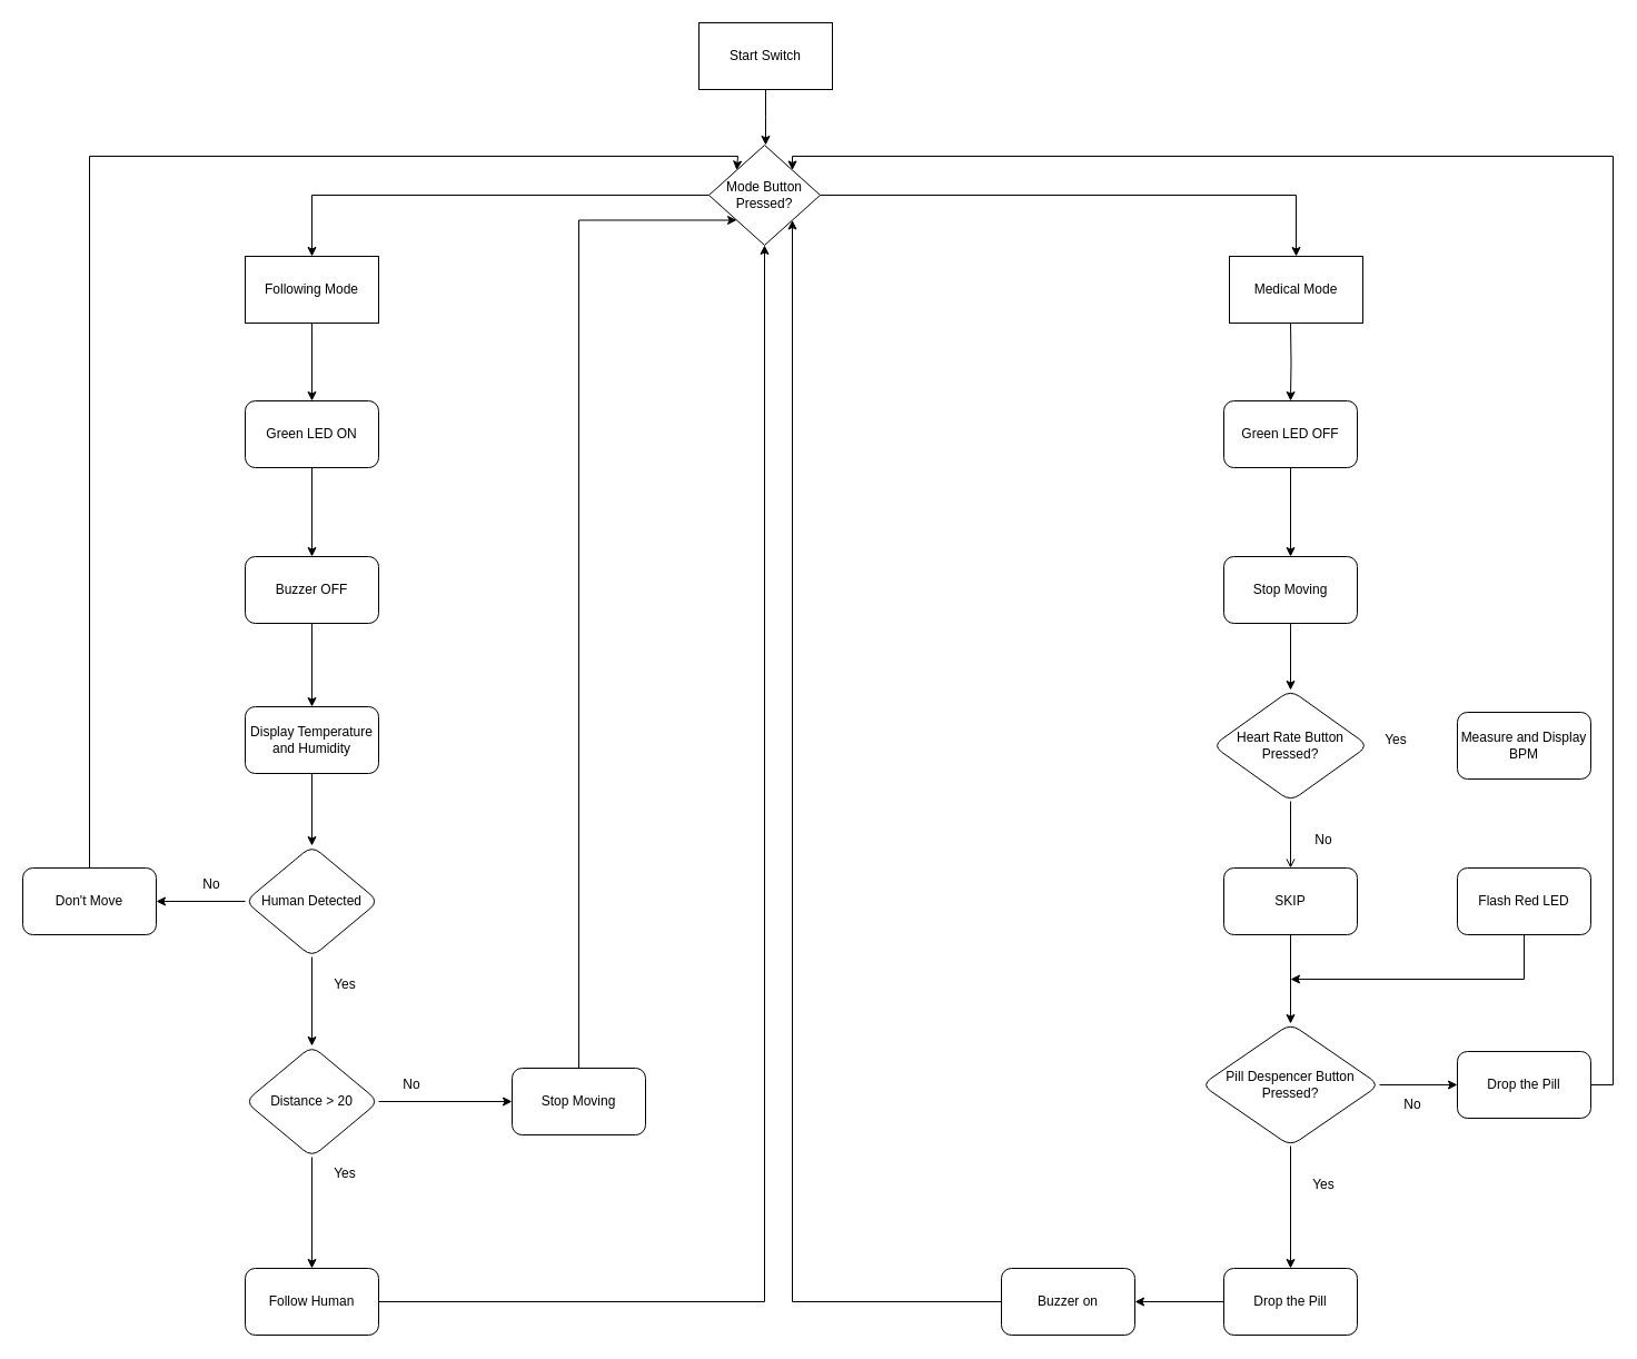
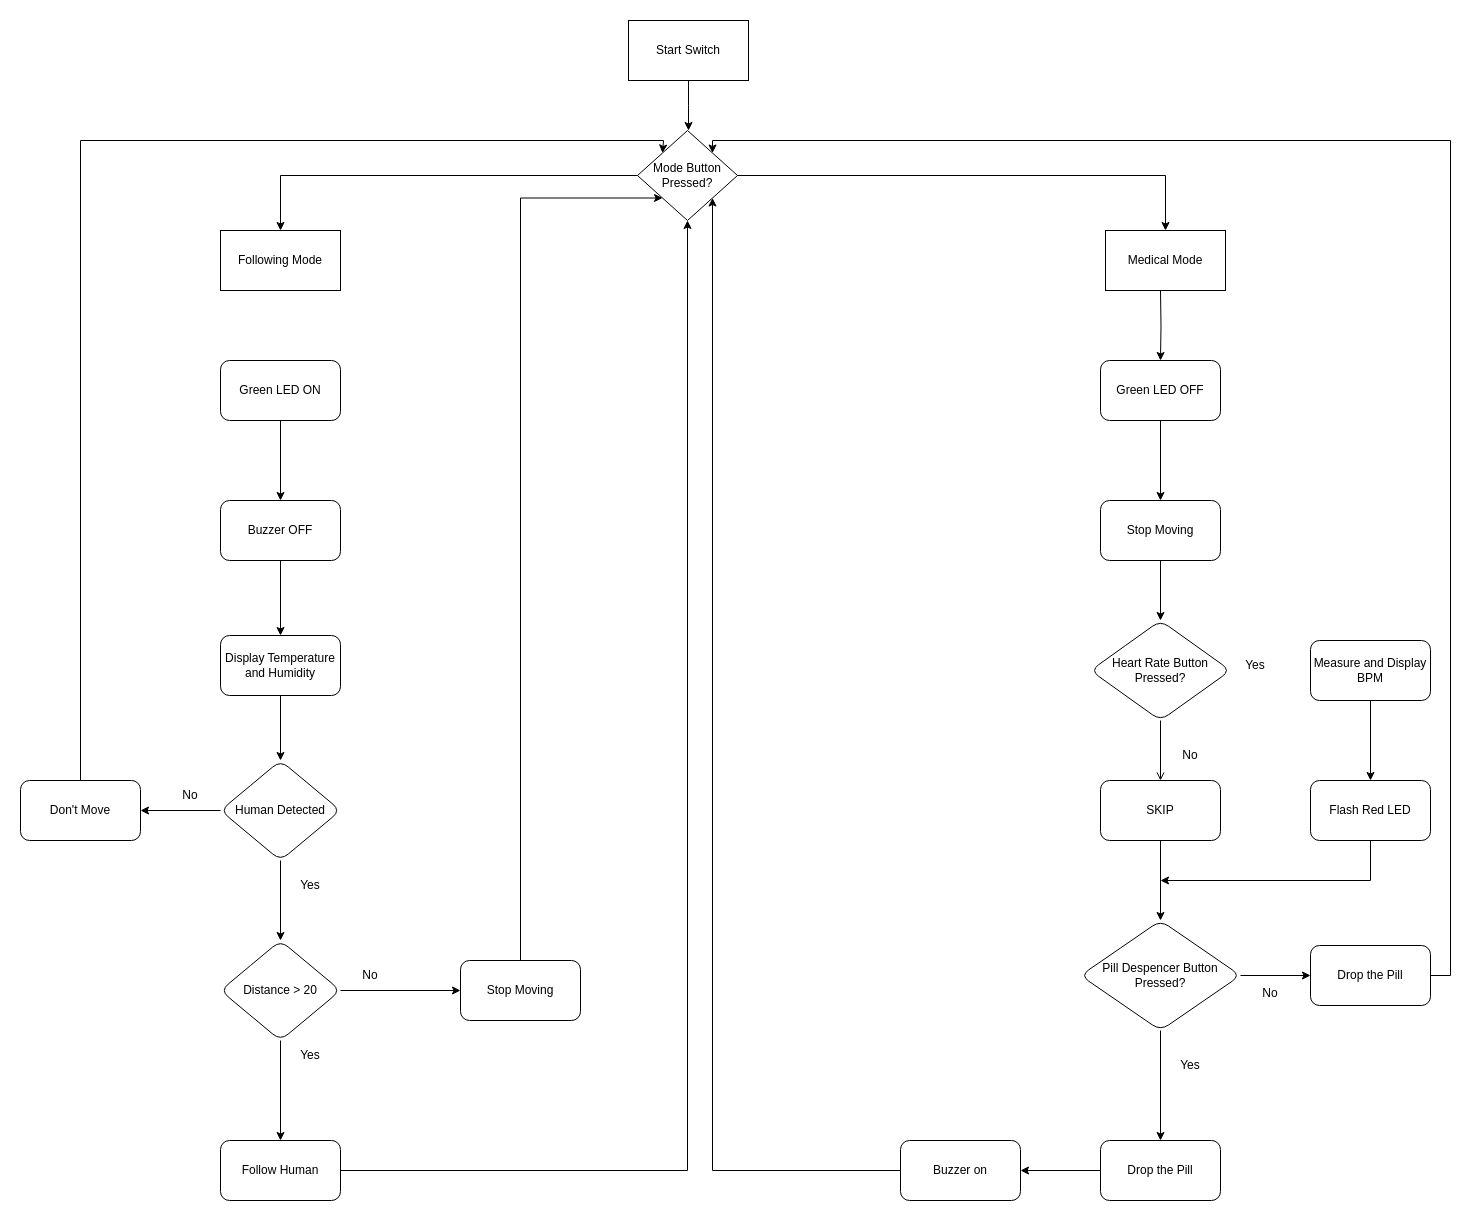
  <mxCell id="0" />
  <mxCell id="1" parent="0" />
  <mxCell id="2" style="edgeStyle=orthogonalEdgeStyle;rounded=0;orthogonalLoop=1;jettySize=auto;html=1;exitX=0.5;exitY=1;exitDx=0;exitDy=0;entryX=0.5;entryY=0;entryDx=0;entryDy=0;" edge="1" parent="1" source="3"><mxGeometry relative="1" as="geometry"><mxPoint x="688" y="130" as="targetPoint" /></mxGeometry></mxCell>
  <mxCell id="3" value="Start Switch" style="rounded=0;whiteSpace=wrap;html=1;" vertex="1" parent="1"><mxGeometry x="628" y="20" width="120" height="60" as="geometry" /></mxCell>
  <mxCell id="4" value="" style="edgeStyle=orthogonalEdgeStyle;rounded=0;orthogonalLoop=1;jettySize=auto;html=1;" edge="1" parent="1" source="6" target="8"><mxGeometry relative="1" as="geometry" /></mxCell>
  <mxCell id="5" style="edgeStyle=orthogonalEdgeStyle;rounded=0;orthogonalLoop=1;jettySize=auto;html=1;exitX=1;exitY=0.5;exitDx=0;exitDy=0;" edge="1" parent="1" source="6" target="9"><mxGeometry relative="1" as="geometry" /></mxCell>
  <mxCell id="6" value="Mode Button Pressed?" style="rhombus;whiteSpace=wrap;html=1;" vertex="1" parent="1"><mxGeometry x="637" y="130" width="100" height="90" as="geometry" /></mxCell>
- <mxCell id="7" style="edgeStyle=orthogonalEdgeStyle;rounded=0;orthogonalLoop=1;jettySize=auto;html=1;exitX=0.5;exitY=1;exitDx=0;exitDy=0;entryX=0.5;entryY=0;entryDx=0;entryDy=0;" edge="1" parent="1" source="8" target="11"><mxGeometry relative="1" as="geometry" /></mxCell>
  <mxCell id="8" value="Following Mode" style="whiteSpace=wrap;html=1;" vertex="1" parent="1"><mxGeometry x="220" y="230" width="120" height="60" as="geometry" /></mxCell>
  <mxCell id="9" value="Medical Mode" style="whiteSpace=wrap;html=1;" vertex="1" parent="1"><mxGeometry x="1105" y="230" width="120" height="60" as="geometry" /></mxCell>
  <mxCell id="10" value="" style="edgeStyle=orthogonalEdgeStyle;rounded=0;orthogonalLoop=1;jettySize=auto;html=1;" edge="1" parent="1" source="11" target="13"><mxGeometry relative="1" as="geometry" /></mxCell>
  <mxCell id="11" value="Green LED ON" style="rounded=1;whiteSpace=wrap;html=1;" vertex="1" parent="1"><mxGeometry x="220" y="360" width="120" height="60" as="geometry" /></mxCell>
  <mxCell id="12" value="" style="edgeStyle=orthogonalEdgeStyle;rounded=0;orthogonalLoop=1;jettySize=auto;html=1;" edge="1" parent="1" source="13" target="15"><mxGeometry relative="1" as="geometry" /></mxCell>
  <mxCell id="13" value="Buzzer OFF" style="rounded=1;whiteSpace=wrap;html=1;" vertex="1" parent="1"><mxGeometry x="220" y="500" width="120" height="60" as="geometry" /></mxCell>
  <mxCell id="14" value="" style="edgeStyle=orthogonalEdgeStyle;rounded=0;orthogonalLoop=1;jettySize=auto;html=1;" edge="1" parent="1" source="15" target="18"><mxGeometry relative="1" as="geometry" /></mxCell>
  <mxCell id="15" value="Display Temperature and Humidity" style="rounded=1;whiteSpace=wrap;html=1;" vertex="1" parent="1"><mxGeometry x="220" y="635" width="120" height="60" as="geometry" /></mxCell>
  <mxCell id="16" value="" style="edgeStyle=orthogonalEdgeStyle;rounded=0;orthogonalLoop=1;jettySize=auto;html=1;" edge="1" parent="1" source="18" target="22"><mxGeometry relative="1" as="geometry" /></mxCell>
  <mxCell id="17" value="" style="edgeStyle=orthogonalEdgeStyle;rounded=0;orthogonalLoop=1;jettySize=auto;html=1;" edge="1" parent="1" source="18" target="31"><mxGeometry relative="1" as="geometry" /></mxCell>
  <mxCell id="18" value="Human Detected" style="rhombus;whiteSpace=wrap;html=1;rounded=1;" vertex="1" parent="1"><mxGeometry x="220" y="760" width="120" height="100" as="geometry" /></mxCell>
  <mxCell id="19" value="No" style="text;html=1;align=center;verticalAlign=middle;whiteSpace=wrap;rounded=0;" vertex="1" parent="1"><mxGeometry x="160" y="780" width="60" height="30" as="geometry" /></mxCell>
  <mxCell id="20" value="" style="edgeStyle=orthogonalEdgeStyle;rounded=0;orthogonalLoop=1;jettySize=auto;html=1;" edge="1" parent="1" source="22" target="25"><mxGeometry relative="1" as="geometry" /></mxCell>
  <mxCell id="21" value="" style="edgeStyle=orthogonalEdgeStyle;rounded=0;orthogonalLoop=1;jettySize=auto;html=1;" edge="1" parent="1" source="22" target="27"><mxGeometry relative="1" as="geometry" /></mxCell>
  <mxCell id="22" value="Distance &amp;gt; 20" style="rhombus;whiteSpace=wrap;html=1;rounded=1;" vertex="1" parent="1"><mxGeometry x="220" y="940" width="120" height="100" as="geometry" /></mxCell>
  <mxCell id="23" value="Yes" style="text;html=1;align=center;verticalAlign=middle;whiteSpace=wrap;rounded=0;" vertex="1" parent="1"><mxGeometry x="280" y="870" width="60" height="30" as="geometry" /></mxCell>
  <mxCell id="24" style="edgeStyle=orthogonalEdgeStyle;rounded=0;orthogonalLoop=1;jettySize=auto;html=1;entryX=0.5;entryY=1;entryDx=0;entryDy=0;" edge="1" parent="1" source="25" target="6"><mxGeometry relative="1" as="geometry" /></mxCell>
  <mxCell id="25" value="Follow Human" style="whiteSpace=wrap;html=1;rounded=1;" vertex="1" parent="1"><mxGeometry x="220" y="1140" width="120" height="60" as="geometry" /></mxCell>
  <mxCell id="26" style="edgeStyle=orthogonalEdgeStyle;rounded=0;orthogonalLoop=1;jettySize=auto;html=1;entryX=0;entryY=1;entryDx=0;entryDy=0;" edge="1" parent="1" source="27" target="6"><mxGeometry relative="1" as="geometry"><Array as="points"><mxPoint x="520" y="197" /></Array></mxGeometry></mxCell>
  <mxCell id="27" value="Stop Moving" style="whiteSpace=wrap;html=1;rounded=1;" vertex="1" parent="1"><mxGeometry x="460" y="960" width="120" height="60" as="geometry" /></mxCell>
  <mxCell id="28" value="Yes" style="text;html=1;align=center;verticalAlign=middle;whiteSpace=wrap;rounded=0;" vertex="1" parent="1"><mxGeometry x="280" y="1040" width="60" height="30" as="geometry" /></mxCell>
  <mxCell id="29" value="No" style="text;html=1;align=center;verticalAlign=middle;whiteSpace=wrap;rounded=0;" vertex="1" parent="1"><mxGeometry x="340" y="960" width="60" height="30" as="geometry" /></mxCell>
  <mxCell id="30" style="edgeStyle=orthogonalEdgeStyle;rounded=0;orthogonalLoop=1;jettySize=auto;html=1;entryX=0;entryY=0;entryDx=0;entryDy=0;" edge="1" parent="1" source="31" target="6"><mxGeometry relative="1" as="geometry"><Array as="points"><mxPoint x="80" y="140" /><mxPoint x="663" y="140" /></Array></mxGeometry></mxCell>
  <mxCell id="31" value="Don't Move" style="whiteSpace=wrap;html=1;rounded=1;" vertex="1" parent="1"><mxGeometry x="20" y="780" width="120" height="60" as="geometry" /></mxCell>
  <mxCell id="32" style="edgeStyle=orthogonalEdgeStyle;rounded=0;orthogonalLoop=1;jettySize=auto;html=1;exitX=0.5;exitY=1;exitDx=0;exitDy=0;entryX=0.5;entryY=0;entryDx=0;entryDy=0;" edge="1" parent="1" target="34"><mxGeometry relative="1" as="geometry"><mxPoint x="1160" y="290" as="sourcePoint" /></mxGeometry></mxCell>
  <mxCell id="33" value="" style="edgeStyle=orthogonalEdgeStyle;rounded=0;orthogonalLoop=1;jettySize=auto;html=1;" edge="1" parent="1" source="34" target="36"><mxGeometry relative="1" as="geometry" /></mxCell>
  <mxCell id="34" value="Green LED OFF" style="rounded=1;whiteSpace=wrap;html=1;" vertex="1" parent="1"><mxGeometry x="1100" y="360" width="120" height="60" as="geometry" /></mxCell>
  <mxCell id="35" value="" style="edgeStyle=orthogonalEdgeStyle;rounded=0;orthogonalLoop=1;jettySize=auto;html=1;" edge="1" parent="1" source="36" target="38"><mxGeometry relative="1" as="geometry" /></mxCell>
  <mxCell id="36" value="Stop Moving" style="rounded=1;whiteSpace=wrap;html=1;" vertex="1" parent="1"><mxGeometry x="1100" y="500" width="120" height="60" as="geometry" /></mxCell>
  <mxCell id="37" value="" style="edgeStyle=orthogonalEdgeStyle;rounded=0;orthogonalLoop=1;jettySize=auto;html=1;endArrow=open;" edge="1" parent="1" source="38" target="43"><mxGeometry relative="1" as="geometry" /></mxCell>
  <mxCell id="38" value="Heart Rate Button Pressed?" style="rhombus;whiteSpace=wrap;html=1;rounded=1;" vertex="1" parent="1"><mxGeometry x="1090" y="620" width="140" height="100" as="geometry" /></mxCell>
+ <mxCell id="39" value="" style="edgeStyle=orthogonalEdgeStyle;rounded=0;orthogonalLoop=1;jettySize=auto;html=1;" edge="1" parent="1" source="40" target="55"><mxGeometry relative="1" as="geometry" /></mxCell>
  <mxCell id="40" value="Measure and Display BPM" style="whiteSpace=wrap;html=1;rounded=1;" vertex="1" parent="1"><mxGeometry x="1310" y="640" width="120" height="60" as="geometry" /></mxCell>
  <mxCell id="41" value="Yes" style="text;html=1;align=center;verticalAlign=middle;whiteSpace=wrap;rounded=0;" vertex="1" parent="1"><mxGeometry x="1225" y="650" width="60" height="30" as="geometry" /></mxCell>
  <mxCell id="42" style="edgeStyle=orthogonalEdgeStyle;rounded=0;orthogonalLoop=1;jettySize=auto;html=1;entryX=0.5;entryY=0;entryDx=0;entryDy=0;" edge="1" parent="1" source="43" target="47"><mxGeometry relative="1" as="geometry" /></mxCell>
  <mxCell id="43" value="SKIP" style="whiteSpace=wrap;html=1;rounded=1;" vertex="1" parent="1"><mxGeometry x="1100" y="780" width="120" height="60" as="geometry" /></mxCell>
  <mxCell id="44" value="No" style="text;html=1;align=center;verticalAlign=middle;whiteSpace=wrap;rounded=0;" vertex="1" parent="1"><mxGeometry x="1160" y="740" width="60" height="30" as="geometry" /></mxCell>
  <mxCell id="45" value="" style="edgeStyle=orthogonalEdgeStyle;rounded=0;orthogonalLoop=1;jettySize=auto;html=1;" edge="1" parent="1" source="47" target="49"><mxGeometry relative="1" as="geometry" /></mxCell>
  <mxCell id="46" value="" style="edgeStyle=orthogonalEdgeStyle;rounded=0;orthogonalLoop=1;jettySize=auto;html=1;" edge="1" parent="1" source="47" target="51"><mxGeometry relative="1" as="geometry" /></mxCell>
  <mxCell id="47" value="Pill Despencer Button Pressed?" style="rhombus;whiteSpace=wrap;html=1;rounded=1;" vertex="1" parent="1"><mxGeometry x="1080" y="920" width="160" height="110" as="geometry" /></mxCell>
  <mxCell id="48" style="edgeStyle=orthogonalEdgeStyle;rounded=0;orthogonalLoop=1;jettySize=auto;html=1;entryX=1;entryY=0;entryDx=0;entryDy=0;" edge="1" parent="1" source="49" target="6"><mxGeometry relative="1" as="geometry"><Array as="points"><mxPoint x="1450" y="975" /><mxPoint x="1450" y="140" /><mxPoint x="712" y="140" /></Array></mxGeometry></mxCell>
  <mxCell id="49" value="Drop the Pill" style="whiteSpace=wrap;html=1;rounded=1;" vertex="1" parent="1"><mxGeometry x="1310" y="945" width="120" height="60" as="geometry" /></mxCell>
  <mxCell id="50" value="" style="edgeStyle=orthogonalEdgeStyle;rounded=0;orthogonalLoop=1;jettySize=auto;html=1;" edge="1" parent="1" source="51" target="57"><mxGeometry relative="1" as="geometry" /></mxCell>
  <mxCell id="51" value="Drop the Pill" style="whiteSpace=wrap;html=1;rounded=1;" vertex="1" parent="1"><mxGeometry x="1100" y="1140" width="120" height="60" as="geometry" /></mxCell>
  <mxCell id="52" value="Yes" style="text;html=1;align=center;verticalAlign=middle;whiteSpace=wrap;rounded=0;" vertex="1" parent="1"><mxGeometry x="1160" y="1050" width="60" height="30" as="geometry" /></mxCell>
  <mxCell id="53" value="No" style="text;html=1;align=center;verticalAlign=middle;whiteSpace=wrap;rounded=0;" vertex="1" parent="1"><mxGeometry x="1240" y="975" width="60" height="35" as="geometry" /></mxCell>
  <mxCell id="54" style="edgeStyle=orthogonalEdgeStyle;rounded=0;orthogonalLoop=1;jettySize=auto;html=1;" edge="1" parent="1" source="55"><mxGeometry relative="1" as="geometry"><mxPoint x="1160" y="880" as="targetPoint" /><Array as="points"><mxPoint x="1370" y="880" /></Array></mxGeometry></mxCell>
  <mxCell id="55" value="Flash Red LED" style="whiteSpace=wrap;html=1;rounded=1;" vertex="1" parent="1"><mxGeometry x="1310" y="780" width="120" height="60" as="geometry" /></mxCell>
  <mxCell id="56" style="edgeStyle=orthogonalEdgeStyle;rounded=0;orthogonalLoop=1;jettySize=auto;html=1;entryX=1;entryY=1;entryDx=0;entryDy=0;" edge="1" parent="1" source="57" target="6"><mxGeometry relative="1" as="geometry" /></mxCell>
  <mxCell id="57" value="Buzzer on" style="whiteSpace=wrap;html=1;rounded=1;" vertex="1" parent="1"><mxGeometry x="900" y="1140" width="120" height="60" as="geometry" /></mxCell>
